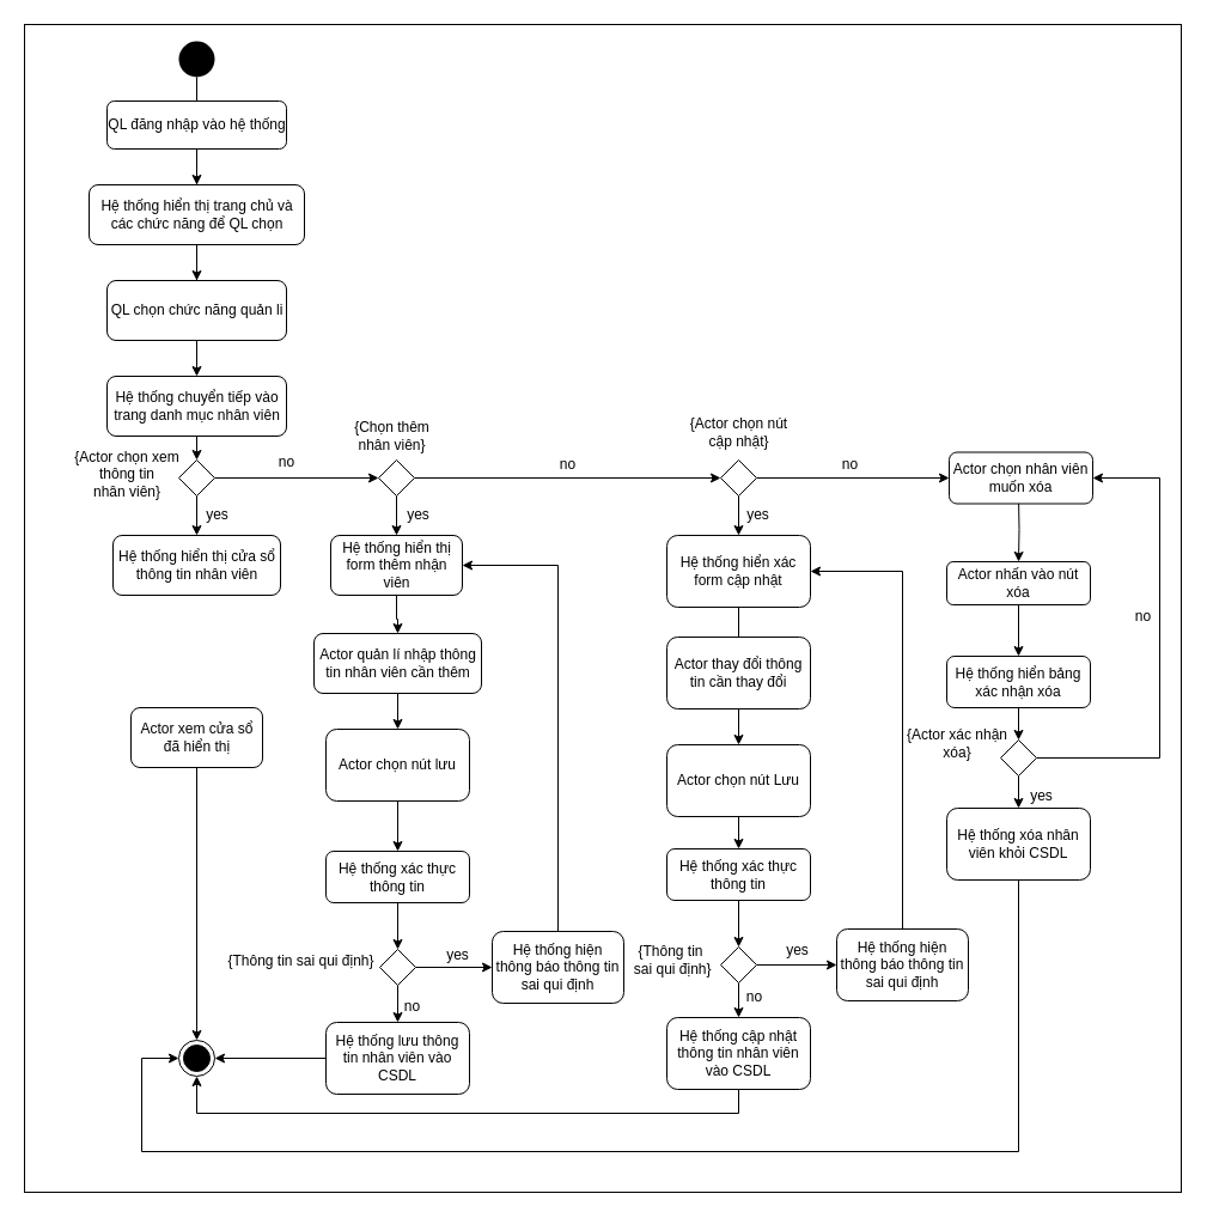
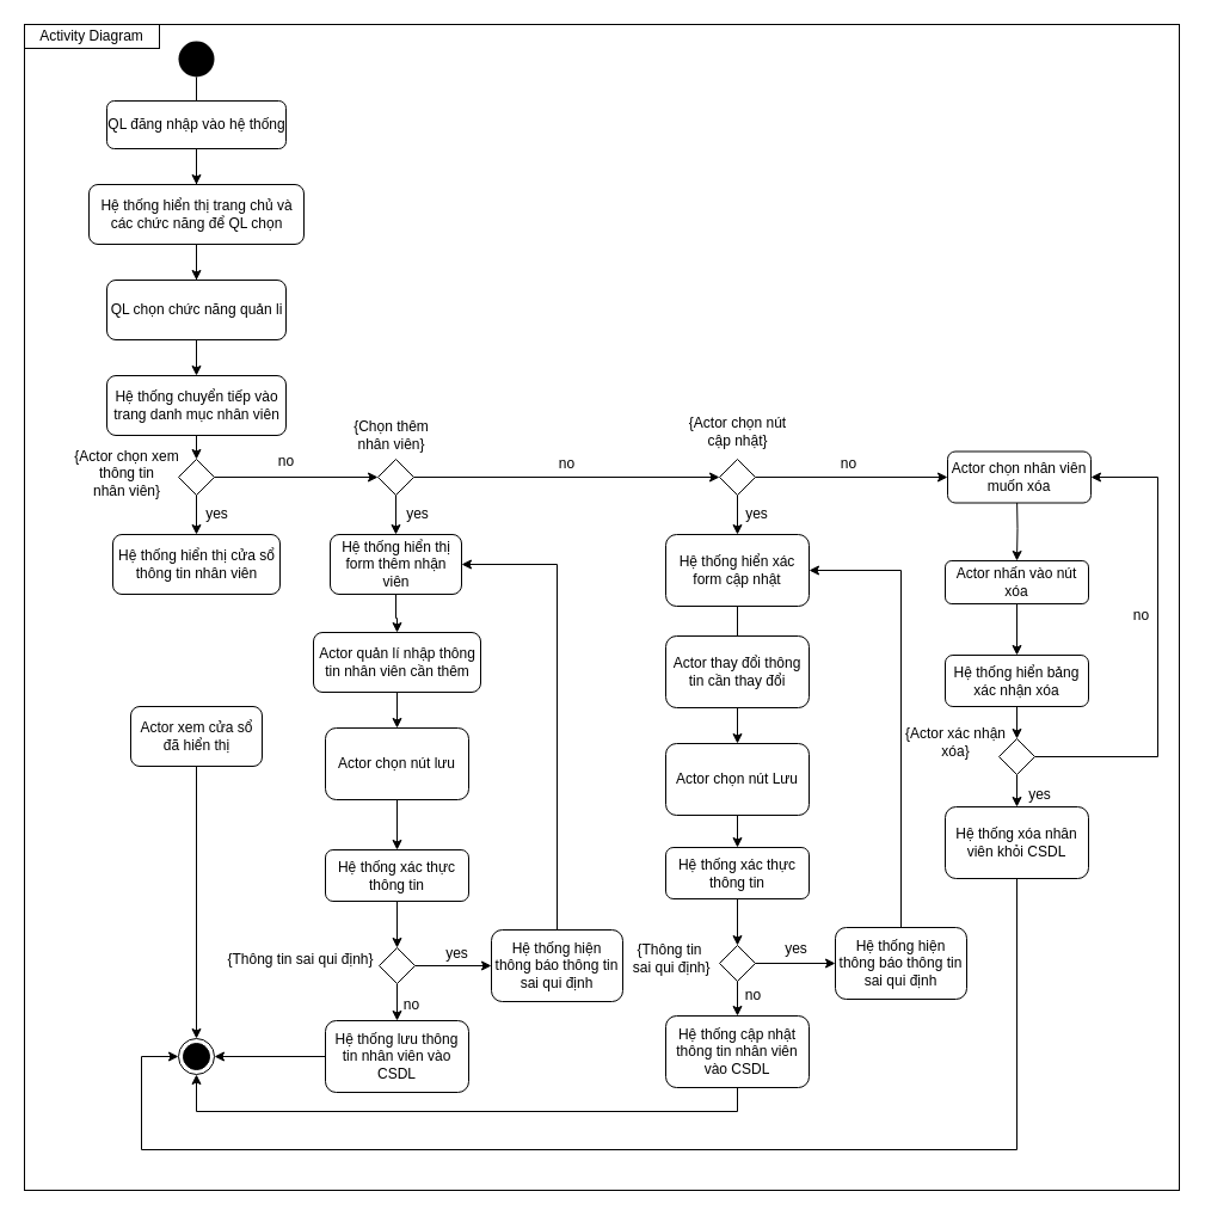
  <mxCell id="0" />
  <mxCell id="1" parent="0" />
  <mxCell id="2" value="" style="rounded=0;whiteSpace=wrap;html=1;fillColor=none;" vertex="1" parent="1"><mxGeometry x="20" y="20" width="967" height="976" as="geometry" /></mxCell>
  <mxCell id="3" value="" style="edgeStyle=orthogonalEdgeStyle;rounded=0;orthogonalLoop=1;jettySize=auto;html=1;" parent="1" source="4" target="8" edge="1"><mxGeometry relative="1" as="geometry" /></mxCell>
  <mxCell id="4" value="" style="ellipse;fillColor=#000000;strokeColor=none;" parent="1" vertex="1"><mxGeometry x="149" y="34" width="30" height="30" as="geometry" /></mxCell>
  <mxCell id="5" value="" style="edgeStyle=orthogonalEdgeStyle;rounded=0;orthogonalLoop=1;jettySize=auto;html=1;" parent="1" source="6" target="9" edge="1"><mxGeometry relative="1" as="geometry" /></mxCell>
  <mxCell id="6" value="QL đăng nhập vào hệ thống" style="html=1;perimeterSpacing=0;rounded=1;" parent="1" vertex="1"><mxGeometry x="89" y="84" width="150" height="40" as="geometry" /></mxCell>
  <mxCell id="7" value="" style="edgeStyle=orthogonalEdgeStyle;rounded=0;orthogonalLoop=1;jettySize=auto;html=1;" parent="1" source="8" target="11" edge="1"><mxGeometry relative="1" as="geometry" /></mxCell>
  <mxCell id="8" value="Hệ thống hiển thị trang chủ và &lt;br&gt;các chức năng để QL chọn" style="html=1;rounded=1;" parent="1" vertex="1"><mxGeometry x="74" y="154" width="180" height="50" as="geometry" /></mxCell>
  <mxCell id="9" value="QL chọn chức năng quản li" style="html=1;rounded=1;glass=0;" parent="1" vertex="1"><mxGeometry x="89" y="234" width="150" height="50" as="geometry" /></mxCell>
  <mxCell id="10" style="edgeStyle=orthogonalEdgeStyle;rounded=0;orthogonalLoop=1;jettySize=auto;html=1;exitX=0.5;exitY=1;exitDx=0;exitDy=0;entryX=0.5;entryY=0;entryDx=0;entryDy=0;" parent="1" source="11" target="51" edge="1"><mxGeometry relative="1" as="geometry" /></mxCell>
  <mxCell id="11" value="Hệ thống chuyển tiếp vào &lt;br&gt;trang danh mục nhân viên" style="html=1;rounded=1;" parent="1" vertex="1"><mxGeometry x="89" y="314" width="150" height="50" as="geometry" /></mxCell>
  <mxCell id="12" style="edgeStyle=orthogonalEdgeStyle;rounded=0;orthogonalLoop=1;jettySize=auto;html=1;exitX=0.5;exitY=1;exitDx=0;exitDy=0;entryX=0.5;entryY=0;entryDx=0;entryDy=0;" parent="1" source="14" target="24" edge="1"><mxGeometry relative="1" as="geometry" /></mxCell>
  <mxCell id="13" style="edgeStyle=orthogonalEdgeStyle;rounded=0;orthogonalLoop=1;jettySize=auto;html=1;exitX=1;exitY=0.5;exitDx=0;exitDy=0;entryX=0;entryY=0.5;entryDx=0;entryDy=0;" parent="1" source="14" target="18" edge="1"><mxGeometry relative="1" as="geometry" /></mxCell>
  <mxCell id="14" value="" style="rhombus;" parent="1" vertex="1"><mxGeometry x="316" y="384" width="30" height="30" as="geometry" /></mxCell>
  <mxCell id="15" value="Hệ thống hiển thị cửa sổ &lt;br&gt;thông tin nhân viên" style="html=1;rounded=1;" parent="1" vertex="1"><mxGeometry x="94" y="447" width="140" height="50" as="geometry" /></mxCell>
  <mxCell id="16" style="edgeStyle=orthogonalEdgeStyle;rounded=0;orthogonalLoop=1;jettySize=auto;html=1;exitX=0.5;exitY=1;exitDx=0;exitDy=0;entryX=0.5;entryY=0;entryDx=0;entryDy=0;" parent="1" source="18" target="38" edge="1"><mxGeometry relative="1" as="geometry" /></mxCell>
  <mxCell id="17" value="" style="edgeStyle=orthogonalEdgeStyle;rounded=0;orthogonalLoop=1;jettySize=auto;html=1;entryX=0;entryY=0.5;entryDx=0;entryDy=0;" parent="1" source="18" target="78" edge="1"><mxGeometry relative="1" as="geometry"><mxPoint x="818" y="436" as="targetPoint" /></mxGeometry></mxCell>
  <mxCell id="18" value="" style="rhombus;" parent="1" vertex="1"><mxGeometry x="602" y="384" width="30" height="30" as="geometry" /></mxCell>
  <mxCell id="19" value="" style="edgeStyle=orthogonalEdgeStyle;rounded=0;orthogonalLoop=1;jettySize=auto;html=1;entryX=0.5;entryY=0;entryDx=0;entryDy=0;" parent="1" source="20" target="21" edge="1"><mxGeometry relative="1" as="geometry"><mxPoint x="164" y="754" as="targetPoint" /></mxGeometry></mxCell>
  <mxCell id="20" value="Actor xem cửa sổ &lt;br&gt;đã hiển thị" style="html=1;rounded=1;" parent="1" vertex="1"><mxGeometry x="109" y="591" width="110" height="50" as="geometry" /></mxCell>
  <mxCell id="21" value="" style="ellipse;html=1;shape=endState;fillColor=#000000;strokeColor=#000000;" parent="1" vertex="1"><mxGeometry x="149" y="869" width="30" height="30" as="geometry" /></mxCell>
  <mxCell id="22" value="{Chọn thêm &lt;br&gt;nhân viên}" style="text;html=1;align=center;verticalAlign=middle;resizable=0;points=[];autosize=1;" parent="1" vertex="1"><mxGeometry x="287" y="349" width="80" height="30" as="geometry" /></mxCell>
  <mxCell id="23" value="" style="edgeStyle=orthogonalEdgeStyle;rounded=0;orthogonalLoop=1;jettySize=auto;html=1;" parent="1" source="24" target="26" edge="1"><mxGeometry relative="1" as="geometry" /></mxCell>
  <mxCell id="24" value="Hệ thống hiển thị&lt;br&gt;form thêm nhận &lt;br&gt;viên" style="html=1;rounded=1;" parent="1" vertex="1"><mxGeometry x="276" y="447" width="110" height="50" as="geometry" /></mxCell>
  <mxCell id="25" value="" style="edgeStyle=orthogonalEdgeStyle;rounded=0;orthogonalLoop=1;jettySize=auto;html=1;" parent="1" source="26" target="28" edge="1"><mxGeometry relative="1" as="geometry" /></mxCell>
  <mxCell id="26" value="Actor quản lí nhập thông&lt;br&gt;tin nhân viên cần thêm" style="html=1;rounded=1;" parent="1" vertex="1"><mxGeometry x="262" y="529" width="140" height="50" as="geometry" /></mxCell>
  <mxCell id="27" value="" style="edgeStyle=orthogonalEdgeStyle;rounded=0;orthogonalLoop=1;jettySize=auto;html=1;" parent="1" source="28" target="46" edge="1"><mxGeometry relative="1" as="geometry" /></mxCell>
  <mxCell id="28" value="Actor chọn nút lưu" style="whiteSpace=wrap;html=1;rounded=1;" parent="1" vertex="1"><mxGeometry x="272" y="609" width="120" height="60" as="geometry" /></mxCell>
  <mxCell id="29" value="" style="edgeStyle=orthogonalEdgeStyle;rounded=0;orthogonalLoop=1;jettySize=auto;html=1;" parent="1" source="31" target="35" edge="1"><mxGeometry relative="1" as="geometry" /></mxCell>
  <mxCell id="30" style="edgeStyle=orthogonalEdgeStyle;rounded=0;orthogonalLoop=1;jettySize=auto;html=1;exitX=1;exitY=0.5;exitDx=0;exitDy=0;entryX=0;entryY=0.5;entryDx=0;entryDy=0;" parent="1" source="31" target="48" edge="1"><mxGeometry relative="1" as="geometry" /></mxCell>
  <mxCell id="31" value="" style="rhombus;" parent="1" vertex="1"><mxGeometry x="317" y="793" width="30" height="30" as="geometry" /></mxCell>
  <mxCell id="32" value="{Thông tin sai qui định}" style="text;html=1;align=center;verticalAlign=middle;resizable=0;points=[];autosize=1;" parent="1" vertex="1"><mxGeometry x="185" y="794" width="132" height="18" as="geometry" /></mxCell>
  <mxCell id="33" value="no" style="text;html=1;align=center;verticalAlign=middle;resizable=0;points=[];autosize=1;" parent="1" vertex="1"><mxGeometry x="329" y="831" width="30" height="20" as="geometry" /></mxCell>
  <mxCell id="34" value="" style="edgeStyle=orthogonalEdgeStyle;rounded=0;orthogonalLoop=1;jettySize=auto;html=1;" parent="1" source="35" target="21" edge="1"><mxGeometry relative="1" as="geometry" /></mxCell>
  <mxCell id="35" value="Hệ thống lưu thông tin nhân viên vào CSDL" style="whiteSpace=wrap;html=1;rounded=1;" parent="1" vertex="1"><mxGeometry x="272" y="854" width="120" height="60" as="geometry" /></mxCell>
  <mxCell id="36" value="yes" style="text;html=1;align=center;verticalAlign=middle;resizable=0;points=[];autosize=1;" parent="1" vertex="1"><mxGeometry x="367" y="788" width="30" height="20" as="geometry" /></mxCell>
  <mxCell id="37" value="" style="edgeStyle=orthogonalEdgeStyle;rounded=0;orthogonalLoop=1;jettySize=auto;html=1;" parent="1" source="38" target="41" edge="1"><mxGeometry relative="1" as="geometry" /></mxCell>
  <mxCell id="38" value="Hệ thống hiển xác form cập nhật" style="whiteSpace=wrap;html=1;glass=0;rounded=1;" parent="1" vertex="1"><mxGeometry x="557" y="447" width="120" height="60" as="geometry" /></mxCell>
  <mxCell id="39" value="Actor thay đổi thông tin cần thay đổi" style="whiteSpace=wrap;html=1;rounded=1;" parent="1" vertex="1"><mxGeometry x="557" y="532" width="120" height="60" as="geometry" /></mxCell>
  <mxCell id="40" style="edgeStyle=orthogonalEdgeStyle;rounded=0;orthogonalLoop=1;jettySize=auto;html=1;exitX=0.5;exitY=1;exitDx=0;exitDy=0;entryX=0.5;entryY=0;entryDx=0;entryDy=0;" parent="1" source="41" target="59" edge="1"><mxGeometry relative="1" as="geometry" /></mxCell>
  <mxCell id="41" value="Actor chọn nút Lưu" style="whiteSpace=wrap;html=1;rounded=1;" parent="1" vertex="1"><mxGeometry x="557" y="622" width="120" height="60" as="geometry" /></mxCell>
  <mxCell id="42" style="edgeStyle=orthogonalEdgeStyle;rounded=0;orthogonalLoop=1;jettySize=auto;html=1;exitX=0.5;exitY=1;exitDx=0;exitDy=0;entryX=0.5;entryY=1;entryDx=0;entryDy=0;" parent="1" source="43" target="21" edge="1"><mxGeometry relative="1" as="geometry" /></mxCell>
  <mxCell id="43" value="Hệ thống cập nhật thông tin nhân viên vào CSDL" style="whiteSpace=wrap;html=1;rounded=1;" parent="1" vertex="1"><mxGeometry x="557" y="850" width="120" height="60" as="geometry" /></mxCell>
  <mxCell id="44" value="yes" style="text;html=1;align=center;verticalAlign=middle;resizable=0;points=[];autosize=1;" parent="1" vertex="1"><mxGeometry x="166" y="420" width="30" height="20" as="geometry" /></mxCell>
  <mxCell id="45" style="edgeStyle=orthogonalEdgeStyle;rounded=0;orthogonalLoop=1;jettySize=auto;html=1;exitX=0.5;exitY=1;exitDx=0;exitDy=0;entryX=0.5;entryY=0;entryDx=0;entryDy=0;" parent="1" source="46" target="31" edge="1"><mxGeometry relative="1" as="geometry" /></mxCell>
  <mxCell id="46" value="Hệ thống xác thực thông tin" style="rounded=1;whiteSpace=wrap;html=1;glass=0;strokeColor=#000000;fillColor=#ffffff;gradientColor=none;" parent="1" vertex="1"><mxGeometry x="272" y="711" width="120" height="43" as="geometry" /></mxCell>
  <mxCell id="47" style="edgeStyle=orthogonalEdgeStyle;rounded=0;orthogonalLoop=1;jettySize=auto;html=1;exitX=0.5;exitY=0;exitDx=0;exitDy=0;entryX=1;entryY=0.5;entryDx=0;entryDy=0;" parent="1" source="48" target="24" edge="1"><mxGeometry relative="1" as="geometry"><mxPoint x="471.833" y="483.5" as="targetPoint" /></mxGeometry></mxCell>
  <mxCell id="48" value="Hệ thống hiện thông báo thông tin sai qui định" style="rounded=1;whiteSpace=wrap;html=1;glass=0;strokeColor=#000000;fillColor=#ffffff;gradientColor=none;" parent="1" vertex="1"><mxGeometry x="411" y="778" width="110" height="60" as="geometry" /></mxCell>
  <mxCell id="49" style="edgeStyle=orthogonalEdgeStyle;rounded=0;orthogonalLoop=1;jettySize=auto;html=1;exitX=0.5;exitY=1;exitDx=0;exitDy=0;entryX=0.5;entryY=0;entryDx=0;entryDy=0;" parent="1" source="51" target="15" edge="1"><mxGeometry relative="1" as="geometry"><mxPoint x="164" y="444" as="targetPoint" /></mxGeometry></mxCell>
  <mxCell id="50" value="" style="edgeStyle=orthogonalEdgeStyle;rounded=0;orthogonalLoop=1;jettySize=auto;html=1;" parent="1" source="51" target="14" edge="1"><mxGeometry relative="1" as="geometry" /></mxCell>
  <mxCell id="51" value="" style="rhombus;rounded=0;glass=0;strokeColor=#000000;fillColor=#ffffff;gradientColor=none;" parent="1" vertex="1"><mxGeometry x="149" y="384" width="30" height="30" as="geometry" /></mxCell>
  <mxCell id="52" value="{Actor chọn xem thông tin &lt;br&gt;nhân viên}" style="text;html=1;strokeColor=none;fillColor=none;align=center;verticalAlign=middle;whiteSpace=wrap;rounded=0;glass=0;" parent="1" vertex="1"><mxGeometry x="49" y="386" width="114" height="20" as="geometry" /></mxCell>
  <mxCell id="53" value="yes" style="text;html=1;align=center;verticalAlign=middle;resizable=0;points=[];autosize=1;" parent="1" vertex="1"><mxGeometry x="334" y="420" width="30" height="20" as="geometry" /></mxCell>
  <mxCell id="54" value="no" style="text;html=1;align=center;verticalAlign=middle;resizable=0;points=[];autosize=1;" parent="1" vertex="1"><mxGeometry x="224" y="376" width="30" height="20" as="geometry" /></mxCell>
  <mxCell id="55" value="{Actor chọn nút cập nhật}" style="text;html=1;strokeColor=none;fillColor=none;align=center;verticalAlign=middle;whiteSpace=wrap;rounded=0;glass=0;" parent="1" vertex="1"><mxGeometry x="569.5" y="351" width="95" height="20" as="geometry" /></mxCell>
  <mxCell id="56" style="edgeStyle=orthogonalEdgeStyle;rounded=0;orthogonalLoop=1;jettySize=auto;html=1;exitX=0.5;exitY=1;exitDx=0;exitDy=0;entryX=0.5;entryY=0;entryDx=0;entryDy=0;" parent="1" source="57" target="43" edge="1"><mxGeometry relative="1" as="geometry" /></mxCell>
  <mxCell id="57" value="" style="rhombus;" parent="1" vertex="1"><mxGeometry x="602" y="791" width="30" height="30" as="geometry" /></mxCell>
  <mxCell id="58" style="edgeStyle=orthogonalEdgeStyle;rounded=0;orthogonalLoop=1;jettySize=auto;html=1;exitX=0.5;exitY=1;exitDx=0;exitDy=0;entryX=0.5;entryY=0;entryDx=0;entryDy=0;" parent="1" source="59" target="57" edge="1"><mxGeometry relative="1" as="geometry" /></mxCell>
  <mxCell id="59" value="Hệ thống xác thực thông tin" style="rounded=1;whiteSpace=wrap;html=1;glass=0;strokeColor=#000000;fillColor=#ffffff;gradientColor=none;" parent="1" vertex="1"><mxGeometry x="557" y="709" width="120" height="43" as="geometry" /></mxCell>
  <mxCell id="60" value="{Thông tin&lt;br&gt;&amp;nbsp;sai qui định}" style="text;html=1;align=center;verticalAlign=middle;resizable=0;points=[];autosize=1;" parent="1" vertex="1"><mxGeometry x="521" y="786" width="78" height="31" as="geometry" /></mxCell>
  <mxCell id="61" style="edgeStyle=orthogonalEdgeStyle;rounded=0;orthogonalLoop=1;jettySize=auto;html=1;exitX=1;exitY=0.5;exitDx=0;exitDy=0;entryX=0;entryY=0.5;entryDx=0;entryDy=0;" parent="1" source="57" target="65" edge="1"><mxGeometry relative="1" as="geometry"><mxPoint x="730" y="877" as="sourcePoint" /></mxGeometry></mxCell>
  <mxCell id="62" value="no" style="text;html=1;align=center;verticalAlign=middle;resizable=0;points=[];autosize=1;" parent="1" vertex="1"><mxGeometry x="615" y="823" width="30" height="20" as="geometry" /></mxCell>
  <mxCell id="63" value="yes" style="text;html=1;align=center;verticalAlign=middle;resizable=0;points=[];autosize=1;" parent="1" vertex="1"><mxGeometry x="651" y="783.5" width="30" height="20" as="geometry" /></mxCell>
  <mxCell id="64" style="edgeStyle=orthogonalEdgeStyle;rounded=0;orthogonalLoop=1;jettySize=auto;html=1;exitX=0.5;exitY=0;exitDx=0;exitDy=0;entryX=1;entryY=0.5;entryDx=0;entryDy=0;" parent="1" source="65" target="38" edge="1"><mxGeometry relative="1" as="geometry"><mxPoint x="769" y="541" as="targetPoint" /></mxGeometry></mxCell>
  <mxCell id="65" value="Hệ thống hiện thông báo thông tin sai qui định" style="rounded=1;whiteSpace=wrap;html=1;glass=0;strokeColor=#000000;fillColor=#ffffff;gradientColor=none;" parent="1" vertex="1"><mxGeometry x="699" y="776" width="110" height="60" as="geometry" /></mxCell>
  <mxCell id="66" value="" style="edgeStyle=orthogonalEdgeStyle;rounded=0;orthogonalLoop=1;jettySize=auto;html=1;" parent="1" target="68" edge="1"><mxGeometry relative="1" as="geometry"><mxPoint x="851" y="414" as="sourcePoint" /></mxGeometry></mxCell>
  <mxCell id="67" value="" style="edgeStyle=orthogonalEdgeStyle;rounded=0;orthogonalLoop=1;jettySize=auto;html=1;" parent="1" source="68" target="70" edge="1"><mxGeometry relative="1" as="geometry" /></mxCell>
  <mxCell id="68" value="Actor nhấn vào nút xóa" style="rounded=1;whiteSpace=wrap;html=1;glass=0;strokeColor=#000000;fillColor=#ffffff;gradientColor=none;" parent="1" vertex="1"><mxGeometry x="791" y="469" width="120" height="36" as="geometry" /></mxCell>
  <mxCell id="69" style="edgeStyle=orthogonalEdgeStyle;rounded=0;orthogonalLoop=1;jettySize=auto;html=1;exitX=0.5;exitY=1;exitDx=0;exitDy=0;entryX=0.5;entryY=0;entryDx=0;entryDy=0;" parent="1" source="70" target="73" edge="1"><mxGeometry relative="1" as="geometry" /></mxCell>
  <mxCell id="70" value="Hệ thống hiển bảng xác nhận xóa" style="rounded=1;whiteSpace=wrap;html=1;glass=0;strokeColor=#000000;fillColor=#ffffff;gradientColor=none;" parent="1" vertex="1"><mxGeometry x="791" y="548" width="120" height="43" as="geometry" /></mxCell>
  <mxCell id="71" value="" style="edgeStyle=orthogonalEdgeStyle;rounded=0;orthogonalLoop=1;jettySize=auto;html=1;" parent="1" source="73" target="76" edge="1"><mxGeometry relative="1" as="geometry" /></mxCell>
  <mxCell id="72" style="edgeStyle=orthogonalEdgeStyle;rounded=0;orthogonalLoop=1;jettySize=auto;html=1;exitX=1;exitY=0.5;exitDx=0;exitDy=0;entryX=1;entryY=0.5;entryDx=0;entryDy=0;" parent="1" source="73" target="78" edge="1"><mxGeometry relative="1" as="geometry"><Array as="points"><mxPoint x="969" y="633" /><mxPoint x="969" y="399" /></Array></mxGeometry></mxCell>
  <mxCell id="73" value="" style="rhombus;rounded=0;glass=0;strokeColor=#000000;fillColor=#ffffff;gradientColor=none;" parent="1" vertex="1"><mxGeometry x="836" y="618" width="30" height="30" as="geometry" /></mxCell>
  <mxCell id="74" value="{Actor xác nhận xóa}" style="text;html=1;strokeColor=none;fillColor=none;align=center;verticalAlign=middle;whiteSpace=wrap;rounded=0;glass=0;" parent="1" vertex="1"><mxGeometry x="749" y="611" width="102" height="20" as="geometry" /></mxCell>
  <mxCell id="75" style="edgeStyle=orthogonalEdgeStyle;rounded=0;orthogonalLoop=1;jettySize=auto;html=1;exitX=0.5;exitY=1;exitDx=0;exitDy=0;entryX=0;entryY=0.5;entryDx=0;entryDy=0;" parent="1" source="76" target="21" edge="1"><mxGeometry relative="1" as="geometry"><mxPoint x="91" y="913" as="targetPoint" /><Array as="points"><mxPoint x="851" y="962" /><mxPoint x="118" y="962" /><mxPoint x="118" y="884" /></Array></mxGeometry></mxCell>
  <mxCell id="76" value="Hệ thống xóa nhân viên khỏi CSDL" style="rounded=1;whiteSpace=wrap;html=1;glass=0;strokeColor=#000000;fillColor=#ffffff;gradientColor=none;" parent="1" vertex="1"><mxGeometry x="791" y="675" width="120" height="60" as="geometry" /></mxCell>
  <mxCell id="77" value="yes" style="text;html=1;align=center;verticalAlign=middle;resizable=0;points=[];autosize=1;" parent="1" vertex="1"><mxGeometry x="618" y="420" width="30" height="20" as="geometry" /></mxCell>
  <mxCell id="78" value="Actor chọn nhân viên muốn xóa" style="rounded=1;whiteSpace=wrap;html=1;glass=0;strokeColor=#000000;fillColor=#ffffff;gradientColor=none;" parent="1" vertex="1"><mxGeometry x="793" y="377.5" width="120" height="43" as="geometry" /></mxCell>
  <mxCell id="79" value="yes" style="text;html=1;align=center;verticalAlign=middle;resizable=0;points=[];autosize=1;" parent="1" vertex="1"><mxGeometry x="855" y="655" width="30" height="20" as="geometry" /></mxCell>
  <mxCell id="80" value="no" style="text;html=1;align=center;verticalAlign=middle;resizable=0;points=[];autosize=1;" parent="1" vertex="1"><mxGeometry x="459" y="377.5" width="30" height="20" as="geometry" /></mxCell>
  <mxCell id="81" value="no" style="text;html=1;align=center;verticalAlign=middle;resizable=0;points=[];autosize=1;" parent="1" vertex="1"><mxGeometry x="695" y="377.5" width="30" height="20" as="geometry" /></mxCell>
  <mxCell id="82" value="no" style="text;html=1;align=center;verticalAlign=middle;resizable=0;points=[];autosize=1;" parent="1" vertex="1"><mxGeometry x="940" y="505" width="30" height="20" as="geometry" /></mxCell>
+ <mxCell id="83" value="Activity Diagram" style="rounded=0;whiteSpace=wrap;html=1;fillColor=none;" vertex="1" parent="1"><mxGeometry x="20" y="20" width="113" height="20" as="geometry" /></mxCell>
